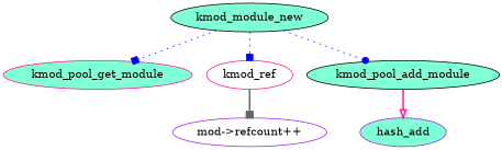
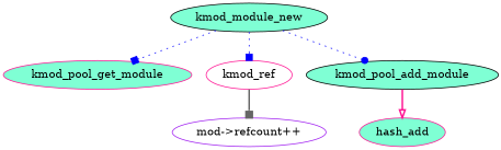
  digraph {
    node [color=black fillcolor=aquamarine style=filled]
    edge [arrowhead=box color=blue style=dotted]
    kmod_module_new
    kmod_pool_get_module [color=deeppink]
    kmod_ref [color=deeppink fillcolor=white]
    kmod_pool_add_module
    "mod->refcount++" [color=purple fillcolor=white]
-   hash_add [color=purple]
+   hash_add [color=deeppink]
    kmod_module_new -> kmod_pool_get_module
    kmod_module_new -> kmod_ref
    kmod_module_new -> kmod_pool_add_module [arrowhead=dot]
    kmod_ref -> "mod->refcount++" [color=gray40 style=bold]
    kmod_pool_add_module -> hash_add [arrowhead=onormal color=deeppink style=bold]
  }
